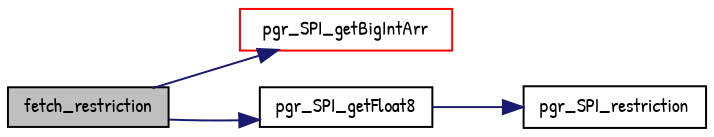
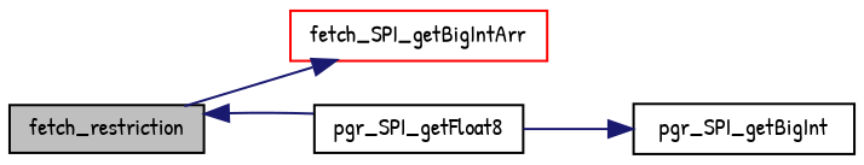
  digraph {
    fontname="Patrick Hand"
    rankdir=LR
    node [color=black fillcolor=white fontname="Patrick Hand" fontsize=10 shape=record style=filled]
    edge [color=midnightblue fontname="Patrick Hand" fontsize=10 labelfontname=Helvetica labelfontsize=10 style=solid]
    n1 [fillcolor=grey75 fontcolor=black height=0.2 label=fetch_restriction width=0.4]
-   n2 [color=red height=0.2 label=pgr_SPI_getBigIntArr width=0.4]
+   n2 [color=red height=0.2 label=fetch_SPI_getBigIntArr width=0.4]
    n3 [height=0.2 label=pgr_SPI_getFloat8 width=0.4]
-   n4 [height=0.2 label=pgr_SPI_restriction width=0.4]
+   n4 [height=0.2 label=pgr_SPI_getBigInt width=0.4]
    n1 -> n2
-   n1 -> n3
+   n3 -> n1
    n3 -> n4
  }
